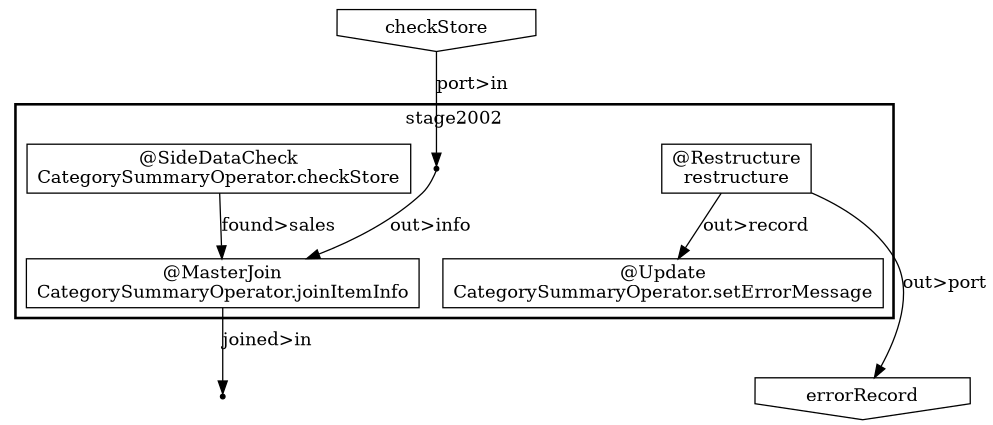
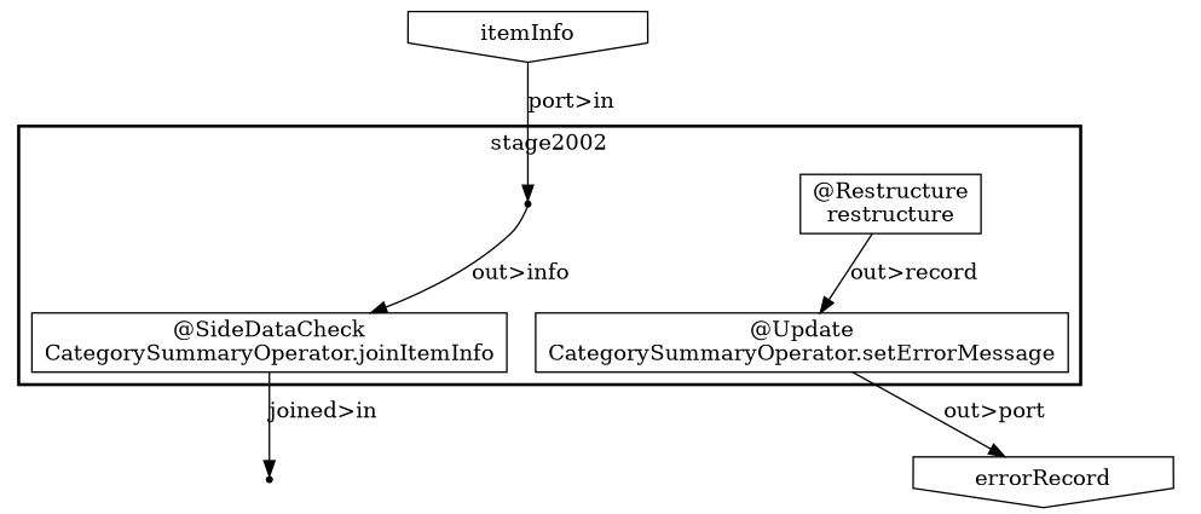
  digraph {
    node [shape=box]
    n1 [label="@Restructure\nrestructure"]
    n2 [label="@Update\nCategorySummaryOperator.setErrorMessage"]
-   n3 [label="@MasterJoin\nCategorySummaryOperator.joinItemInfo"]
+   n3 [label="@SideDataCheck\nCategorySummaryOperator.joinItemInfo"]
    "05fe4910-04a3-40d7-b149-1a70566c93e5" [shape=point]
-   n5 [label="@SideDataCheck\nCategorySummaryOperator.checkStore"]
    n6 [label=errorRecord shape=invhouse]
    "38802f15-646a-4826-8dd7-9a6c0f5d1218" [shape=point]
-   n8 [label=checkStore shape=invhouse]
+   n8 [label=itemInfo shape=invhouse]
    subgraph cluster_1 {
      label=stage2002
      style=bold
      n1
      n2
      n3
      "05fe4910-04a3-40d7-b149-1a70566c93e5"
-     n5
    }
    n1 -> n2 [label="out>record"]
-   n1 -> n6 [label="out>port"]
+   n2 -> n6 [label="out>port"]
    n3 -> "38802f15-646a-4826-8dd7-9a6c0f5d1218" [label="joined>in"]
    "05fe4910-04a3-40d7-b149-1a70566c93e5" -> n3 [label="out>info"]
-   n5 -> n3 [label="found>sales"]
    n8 -> "05fe4910-04a3-40d7-b149-1a70566c93e5" [label="port>in"]
  }
